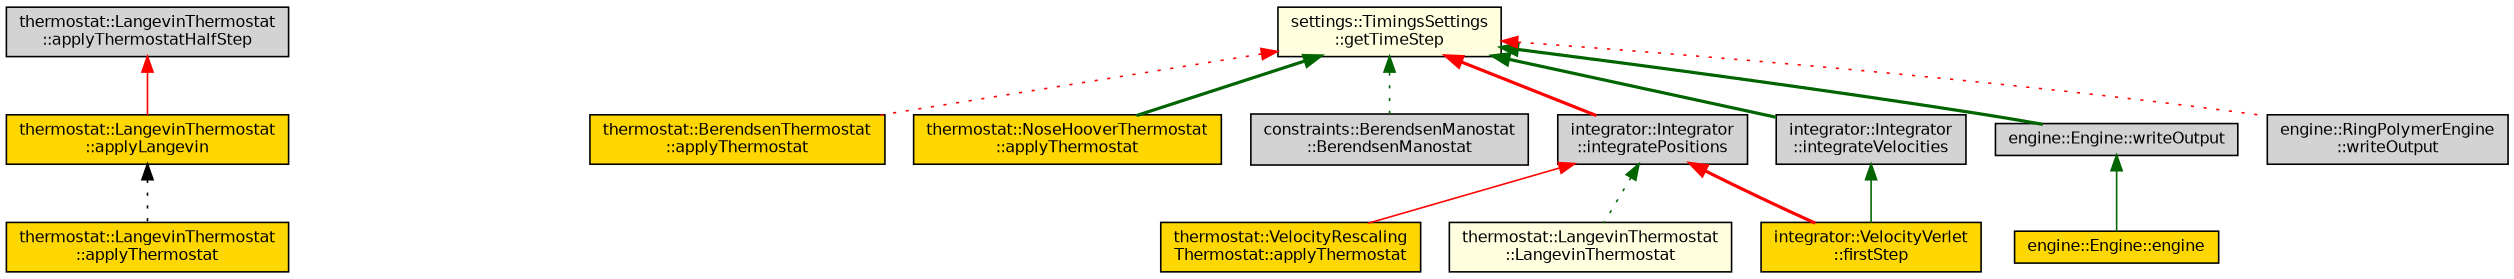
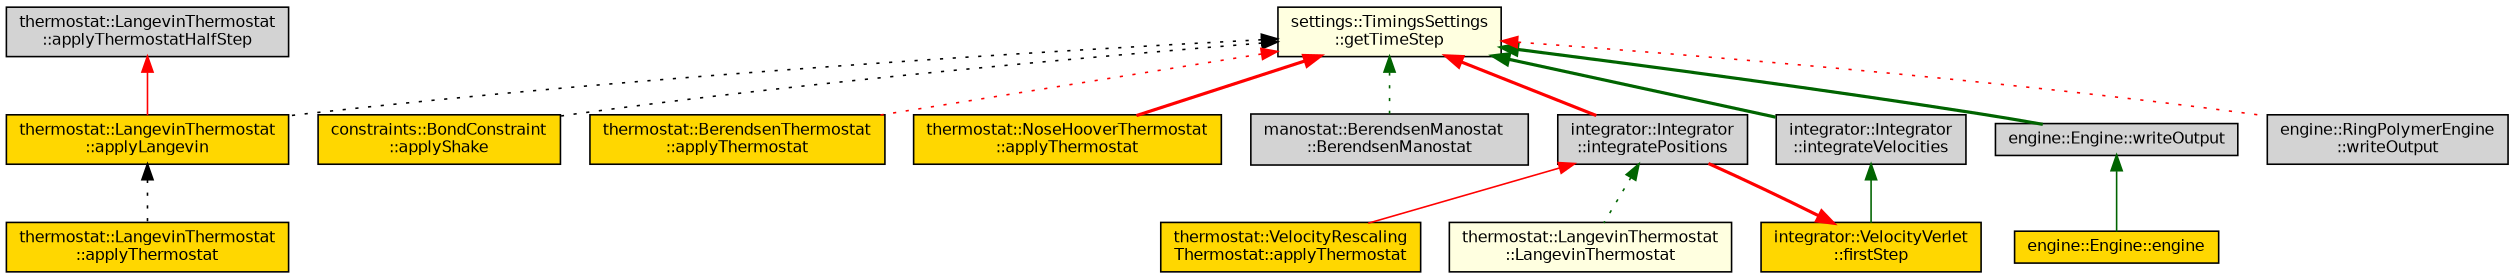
  digraph {
    rankdir=TB
    node [color=black fillcolor=gold fontname=Helvetica fontsize=10 shape=record style=filled]
    edge [color=darkgreen dir=back fontname=Helvetica fontsize=10 labelfontname=Helvetica labelfontsize=10 style=dotted]
    n1 [fillcolor=lightyellow fontcolor=black height=0.2 label="settings::TimingsSettings\l::getTimeStep" width=0.4]
    n2 [height=0.2 label="thermostat::LangevinThermostat\l::applyLangevin" width=0.4]
+   n3 [height=0.2 label="constraints::BondConstraint\l::applyShake" width=0.4]
    n4 [height=0.2 label="thermostat::BerendsenThermostat\l::applyThermostat" width=0.4]
    n5 [height=0.2 label="thermostat::NoseHooverThermostat\l::applyThermostat" width=0.4]
-   n6 [fillcolor=lightgrey height=0.2 label="constraints::BerendsenManostat\l::BerendsenManostat" width=0.4]
+   n6 [fillcolor=lightgrey height=0.2 label="manostat::BerendsenManostat\l::BerendsenManostat" width=0.4]
    n7 [fillcolor=lightgrey height=0.2 label="integrator::Integrator\l::integratePositions" width=0.4]
    n8 [fillcolor=lightgrey height=0.2 label="integrator::Integrator\l::integrateVelocities" width=0.4]
    n9 [fillcolor=lightgrey height=0.2 label="engine::Engine::writeOutput" width=0.4]
    n10 [fillcolor=lightgrey height=0.2 label="engine::RingPolymerEngine\l::writeOutput" width=0.4]
    n11 [height=0.2 label="thermostat::LangevinThermostat\l::applyThermostat" width=0.4]
    n12 [height=0.2 label="thermostat::VelocityRescaling\lThermostat::applyThermostat" width=0.4]
    n13 [fillcolor=lightyellow height=0.2 label="thermostat::LangevinThermostat\l::LangevinThermostat" width=0.4]
    n14 [height=0.2 label="integrator::VelocityVerlet\l::firstStep" width=0.4]
    n15 [height=0.2 label="engine::Engine::engine" width=0.4]
    n16 [fillcolor=lightgrey height=0.2 label="thermostat::LangevinThermostat\l::applyThermostatHalfStep" width=0.4]
+   n1 -> n2 [color=black]
+   n1 -> n3 [color=black]
    n1 -> n4 [color=red]
-   n1 -> n5 [style=bold]
+   n1 -> n5 [color=red style=bold]
    n1 -> n6
    n1 -> n7 [color=red style=bold]
    n1 -> n8 [style=bold]
    n1 -> n9 [style=bold]
    n1 -> n10 [color=red]
    n2 -> n11 [color=black]
    n7 -> n12 [color=red style=solid]
    n7 -> n13
-   n7 -> n14 [color=red style=bold]
+   n14 -> n7 [color=red style=bold]
    n8 -> n14 [style=solid]
    n9 -> n15 [style=solid]
    n16 -> n2 [color=red style=solid]
  }
